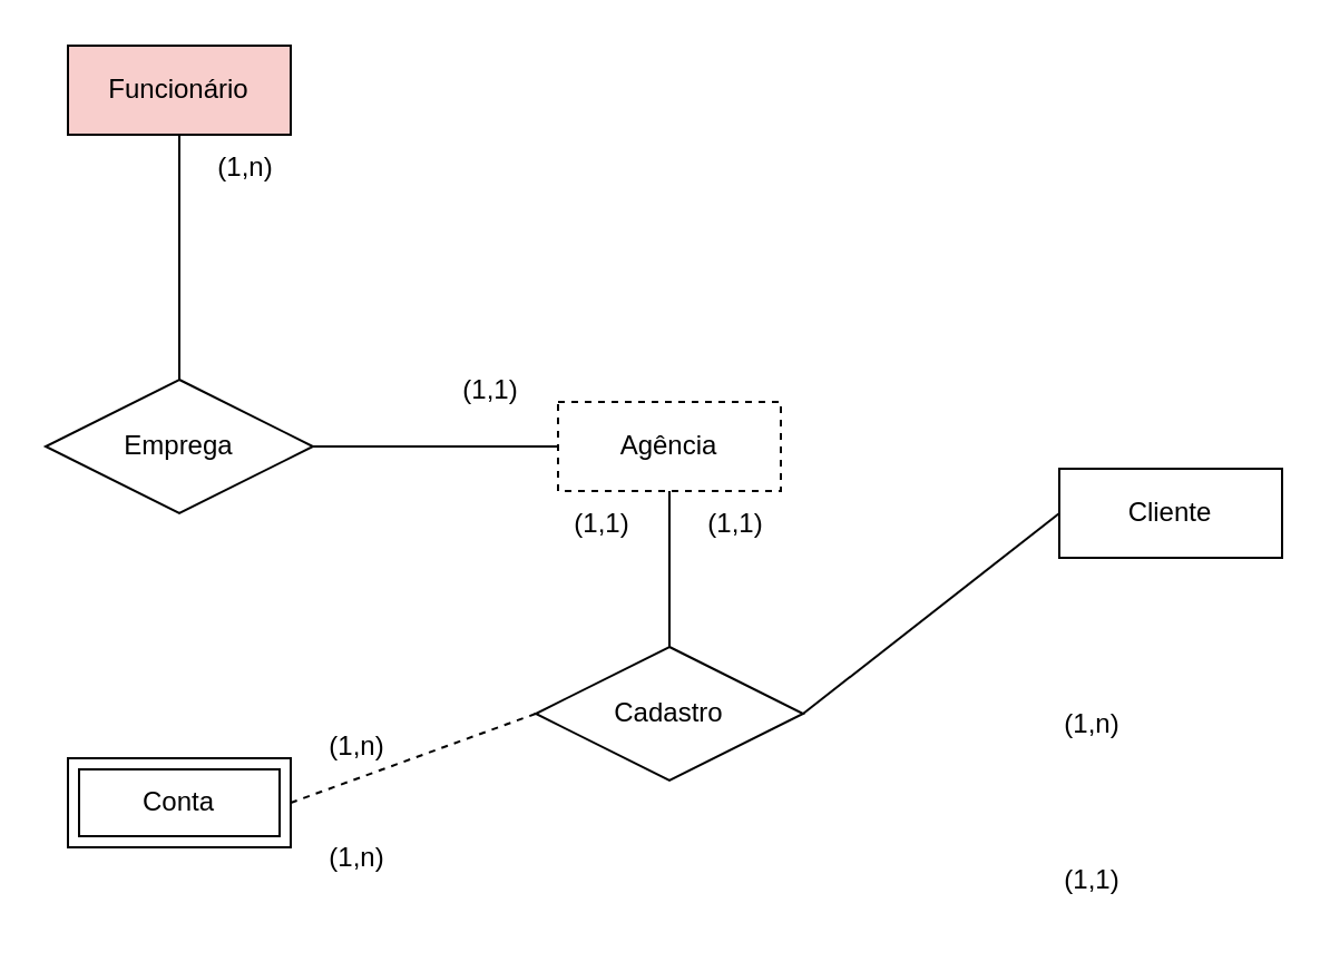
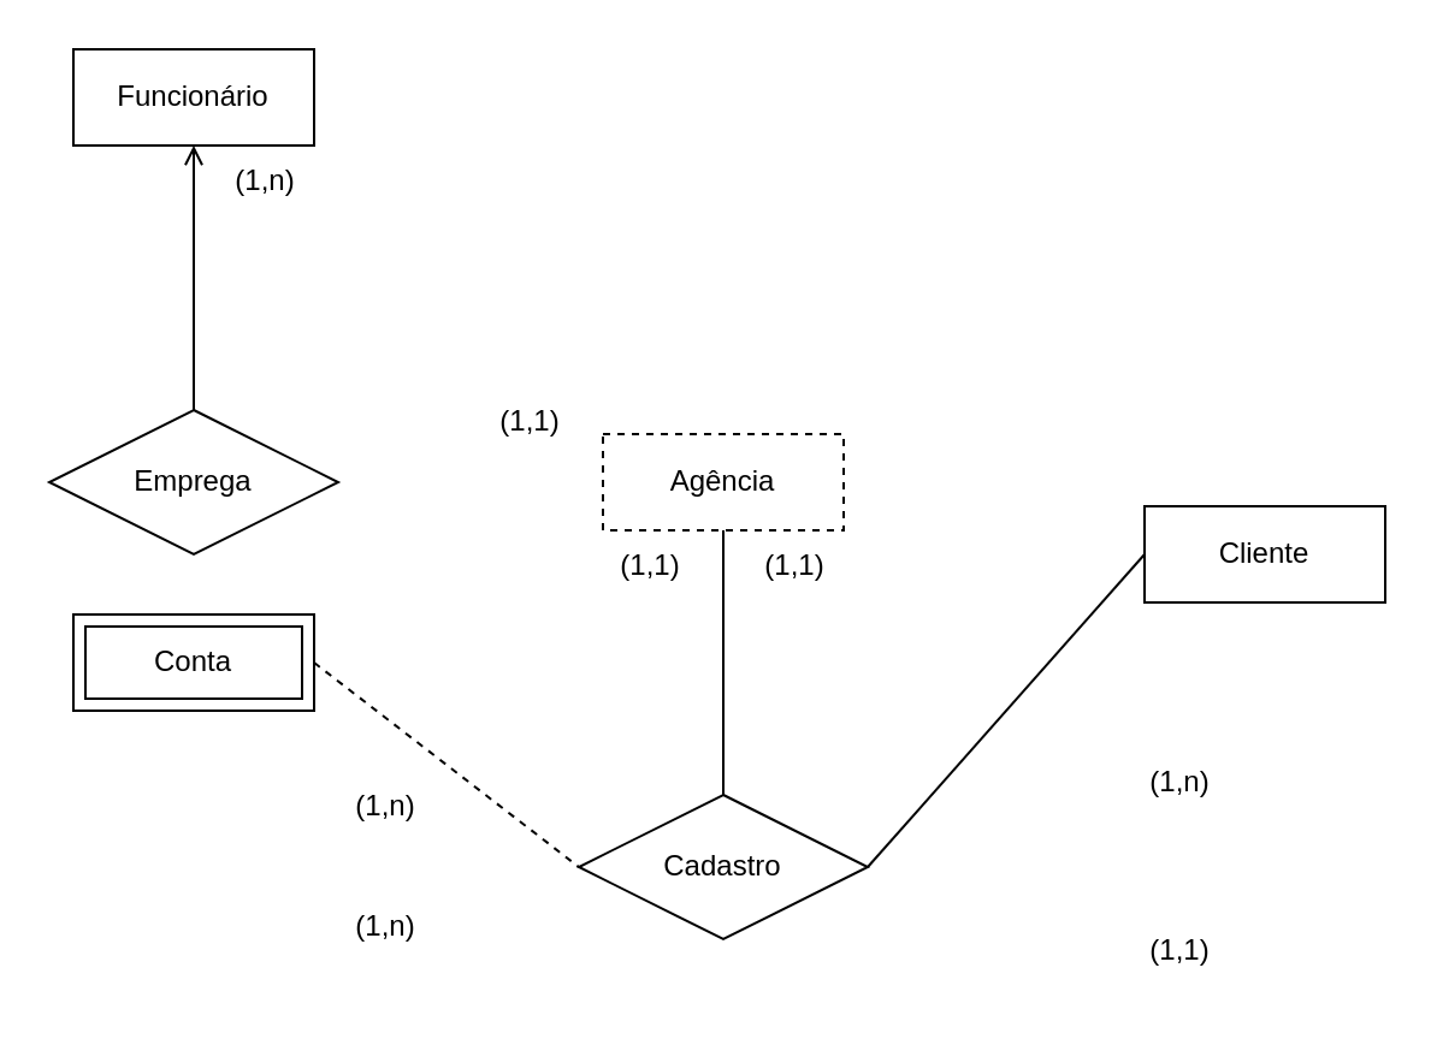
  <mxCell id="0" />
  <mxCell id="1" parent="0" />
  <mxCell id="2" value="Agência" style="whiteSpace=wrap;html=1;align=center;dashed=1;" vertex="1" parent="1"><mxGeometry x="250" y="180" width="100" height="40" as="geometry" /></mxCell>
- <mxCell id="3" value="Funcionário" style="whiteSpace=wrap;html=1;align=center;fillColor=#f8cecc;" vertex="1" parent="1"><mxGeometry x="30" y="20" width="100" height="40" as="geometry" /></mxCell>
+ <mxCell id="3" value="Funcionário" style="whiteSpace=wrap;html=1;align=center;" vertex="1" parent="1"><mxGeometry x="30" y="20" width="100" height="40" as="geometry" /></mxCell>
  <mxCell id="4" value="Cliente" style="whiteSpace=wrap;html=1;align=center;" vertex="1" parent="1"><mxGeometry x="475" y="210" width="100" height="40" as="geometry" /></mxCell>
- <mxCell id="5" value="Conta" style="shape=ext;margin=3;double=1;whiteSpace=wrap;html=1;align=center;" vertex="1" parent="1"><mxGeometry x="30" y="340" width="100" height="40" as="geometry" /></mxCell>
- <mxCell id="6" value="" style="endArrow=none;html=1;rounded=0;entryX=0.5;entryY=1;entryDx=0;entryDy=0;exitX=0.5;exitY=0;exitDx=0;exitDy=0;" edge="1" parent="1" source="8" target="3"><mxGeometry relative="1" as="geometry"><mxPoint x="80" y="220" as="sourcePoint" /><mxPoint x="370" y="320" as="targetPoint" /></mxGeometry></mxCell>
+ <mxCell id="5" value="Conta" style="shape=ext;margin=3;double=1;whiteSpace=wrap;html=1;align=center;" vertex="1" parent="1"><mxGeometry x="30" y="255" width="100" height="40" as="geometry" /></mxCell>
+ <mxCell id="6" value="" style="endArrow=open;html=1;rounded=0;entryX=0.5;entryY=1;entryDx=0;entryDy=0;exitX=0.5;exitY=0;exitDx=0;exitDy=0;" edge="1" parent="1" source="8" target="3"><mxGeometry relative="1" as="geometry"><mxPoint x="80" y="220" as="sourcePoint" /><mxPoint x="370" y="320" as="targetPoint" /></mxGeometry></mxCell>
  <mxCell id="7" value="" style="endArrow=none;html=1;rounded=0;exitX=0.5;exitY=1;exitDx=0;exitDy=0;entryX=0.5;entryY=0;entryDx=0;entryDy=0;" edge="1" parent="1" source="2" target="10"><mxGeometry relative="1" as="geometry"><mxPoint x="210" y="320" as="sourcePoint" /><mxPoint x="300" y="250" as="targetPoint" /></mxGeometry></mxCell>
  <mxCell id="8" value="Emprega" style="shape=rhombus;perimeter=rhombusPerimeter;whiteSpace=wrap;html=1;align=center;" vertex="1" parent="1"><mxGeometry x="20" y="170" width="120" height="60" as="geometry" /></mxCell>
- <mxCell id="9" value="" style="endArrow=none;html=1;rounded=0;exitX=1;exitY=0.5;exitDx=0;exitDy=0;entryX=0;entryY=0.5;entryDx=0;entryDy=0;" edge="1" parent="1" source="8" target="2"><mxGeometry relative="1" as="geometry"><mxPoint x="290" y="340" as="sourcePoint" /><mxPoint x="450" y="340" as="targetPoint" /></mxGeometry></mxCell>
- <mxCell id="10" value="Cadastro" style="shape=rhombus;perimeter=rhombusPerimeter;whiteSpace=wrap;html=1;align=center;" vertex="1" parent="1"><mxGeometry x="240" y="290" width="120" height="60" as="geometry" /></mxCell>
+ <mxCell id="10" value="Cadastro" style="shape=rhombus;perimeter=rhombusPerimeter;whiteSpace=wrap;html=1;align=center;" vertex="1" parent="1"><mxGeometry x="240" y="330" width="120" height="60" as="geometry" /></mxCell>
  <mxCell id="11" value="" style="endArrow=none;html=1;rounded=0;entryX=0;entryY=0.5;entryDx=0;entryDy=0;exitX=1;exitY=0.5;exitDx=0;exitDy=0;" edge="1" parent="1" source="10" target="4"><mxGeometry relative="1" as="geometry"><mxPoint x="240" y="350" as="sourcePoint" /><mxPoint x="400" y="350" as="targetPoint" /></mxGeometry></mxCell>
  <mxCell id="12" value="" style="endArrow=none;html=1;rounded=0;exitX=1;exitY=0.5;exitDx=0;exitDy=0;entryX=0;entryY=0.5;entryDx=0;entryDy=0;dashed=1;" edge="1" parent="1" source="5" target="10"><mxGeometry relative="1" as="geometry"><mxPoint x="240" y="350" as="sourcePoint" /><mxPoint x="400" y="350" as="targetPoint" /></mxGeometry></mxCell>
  <mxCell id="13" value="(1,n)" style="text;html=1;strokeColor=none;fillColor=none;align=center;verticalAlign=middle;whiteSpace=wrap;rounded=0;" vertex="1" parent="1"><mxGeometry x="80" y="60" width="60" height="30" as="geometry" /></mxCell>
  <mxCell id="14" value="(1,1)" style="text;html=1;strokeColor=none;fillColor=none;align=center;verticalAlign=middle;whiteSpace=wrap;rounded=0;" vertex="1" parent="1"><mxGeometry x="190" y="160" width="60" height="30" as="geometry" /></mxCell>
  <mxCell id="15" value="(1,1)" style="text;html=1;strokeColor=none;fillColor=none;align=center;verticalAlign=middle;whiteSpace=wrap;rounded=0;" vertex="1" parent="1"><mxGeometry x="240" y="220" width="60" height="30" as="geometry" /></mxCell>
  <mxCell id="16" value="(1,1)" style="text;html=1;strokeColor=none;fillColor=none;align=center;verticalAlign=middle;whiteSpace=wrap;rounded=0;" vertex="1" parent="1"><mxGeometry x="300" y="220" width="60" height="30" as="geometry" /></mxCell>
  <mxCell id="17" value="(1,n)" style="text;html=1;strokeColor=none;fillColor=none;align=center;verticalAlign=middle;whiteSpace=wrap;rounded=0;" vertex="1" parent="1"><mxGeometry x="460" y="310" width="60" height="30" as="geometry" /></mxCell>
  <mxCell id="18" value="(1,1)" style="text;html=1;strokeColor=none;fillColor=none;align=center;verticalAlign=middle;whiteSpace=wrap;rounded=0;" vertex="1" parent="1"><mxGeometry x="460" y="380" width="60" height="30" as="geometry" /></mxCell>
  <mxCell id="19" value="(1,n)" style="text;html=1;strokeColor=none;fillColor=none;align=center;verticalAlign=middle;whiteSpace=wrap;rounded=0;" vertex="1" parent="1"><mxGeometry x="130" y="320" width="60" height="30" as="geometry" /></mxCell>
  <mxCell id="20" value="(1,n)" style="text;html=1;strokeColor=none;fillColor=none;align=center;verticalAlign=middle;whiteSpace=wrap;rounded=0;" vertex="1" parent="1"><mxGeometry x="130" y="370" width="60" height="30" as="geometry" /></mxCell>
